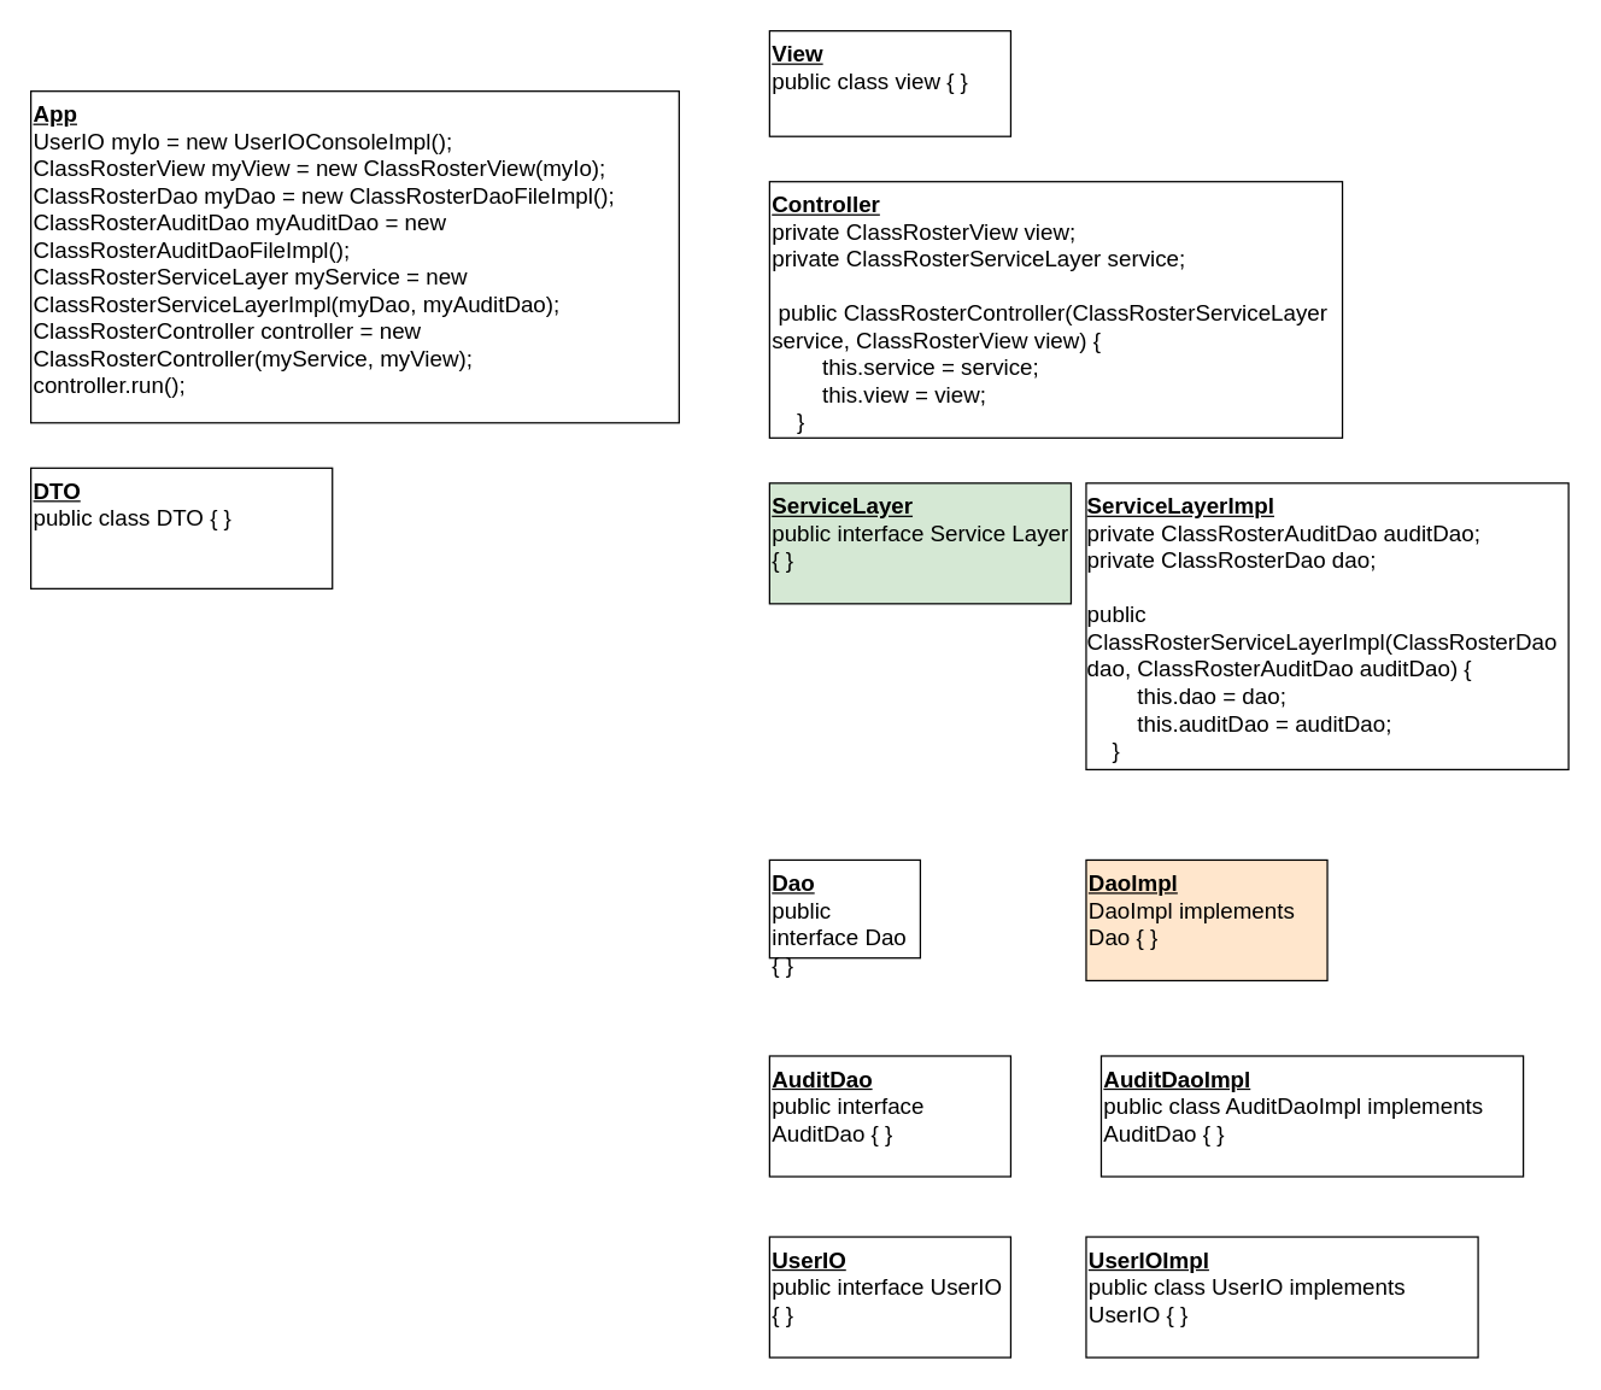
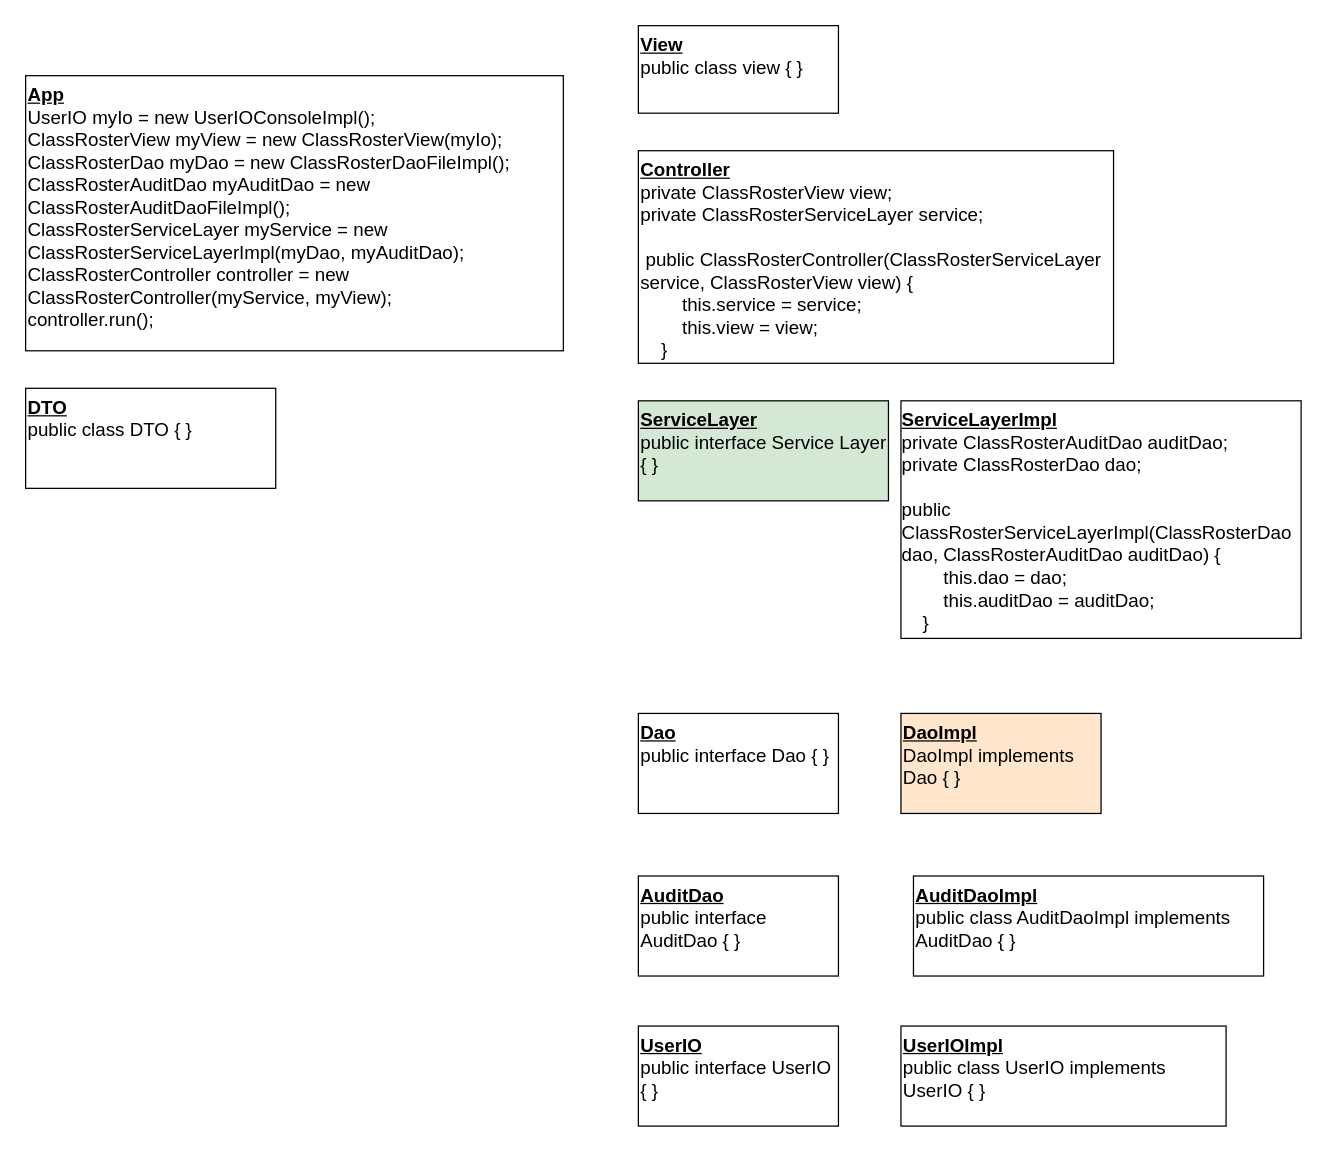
  <mxCell id="0" />
  <mxCell id="1" parent="0" />
  <mxCell id="2" value="&lt;font style=&quot;font-size: 15px;&quot;&gt;&lt;u style=&quot;font-size: 15px;&quot;&gt;&lt;b style=&quot;font-size: 15px;&quot;&gt;App&lt;/b&gt;&lt;/u&gt;&lt;br style=&quot;font-size: 15px;&quot;&gt;&lt;/font&gt;&lt;div style=&quot;font-size: 15px;&quot;&gt;&lt;font style=&quot;font-size: 15px;&quot;&gt;UserIO myIo = new UserIOConsoleImpl();&lt;/font&gt;&lt;/div&gt;&lt;div style=&quot;font-size: 15px;&quot;&gt;&lt;font style=&quot;font-size: 15px;&quot;&gt;ClassRosterView myView = new ClassRosterView(myIo);&lt;/font&gt;&lt;/div&gt;&lt;div style=&quot;font-size: 15px;&quot;&gt;&lt;font style=&quot;font-size: 15px;&quot;&gt;ClassRosterDao myDao = new ClassRosterDaoFileImpl();&amp;nbsp; &amp;nbsp; &amp;nbsp; &amp;nbsp;&amp;nbsp;&lt;/font&gt;&lt;/div&gt;&lt;div style=&quot;font-size: 15px;&quot;&gt;&lt;font style=&quot;font-size: 15px;&quot;&gt;ClassRosterAuditDao myAuditDao = new ClassRosterAuditDaoFileImpl();&lt;/font&gt;&lt;/div&gt;&lt;div style=&quot;font-size: 15px;&quot;&gt;&lt;font style=&quot;font-size: 15px;&quot;&gt;ClassRosterServiceLayer myService = new ClassRosterServiceLayerImpl(myDao, myAuditDao);&lt;/font&gt;&lt;/div&gt;&lt;div style=&quot;font-size: 15px;&quot;&gt;&lt;font style=&quot;font-size: 15px;&quot;&gt;ClassRosterController controller = new ClassRosterController(myService, myView);&lt;/font&gt;&lt;/div&gt;&lt;div style=&quot;font-size: 15px;&quot;&gt;&lt;font style=&quot;font-size: 15px;&quot;&gt;controller.run();&lt;/font&gt;&lt;/div&gt;" style="rounded=0;whiteSpace=wrap;html=1;hachureGap=4;align=left;verticalAlign=top;fontSize=15;" vertex="1" parent="1"><mxGeometry x="20" y="60" width="430" height="220" as="geometry" /></mxCell>
  <mxCell id="3" value="&lt;u style=&quot;font-size: 15px;&quot;&gt;&lt;b style=&quot;font-size: 15px;&quot;&gt;Controller&lt;/b&gt;&lt;/u&gt;&lt;br style=&quot;font-size: 15px;&quot;&gt;private ClassRosterView view;&lt;br style=&quot;font-size: 15px;&quot;&gt;private ClassRosterServiceLayer service;&lt;br style=&quot;font-size: 15px;&quot;&gt;&amp;nbsp; &amp;nbsp;&amp;nbsp;&lt;br style=&quot;font-size: 15px;&quot;&gt;&amp;nbsp;public ClassRosterController(ClassRosterServiceLayer service, ClassRosterView view) {&lt;br style=&quot;font-size: 15px;&quot;&gt;&amp;nbsp; &amp;nbsp; &amp;nbsp; &amp;nbsp; this.service = service;&lt;br style=&quot;font-size: 15px;&quot;&gt;&amp;nbsp; &amp;nbsp; &amp;nbsp; &amp;nbsp; this.view = view;&lt;br style=&quot;font-size: 15px;&quot;&gt;&amp;nbsp; &amp;nbsp; }" style="rounded=0;whiteSpace=wrap;html=1;hachureGap=4;fontSize=15;align=left;verticalAlign=top;" vertex="1" parent="1"><mxGeometry x="510" y="120" width="380" height="170" as="geometry" /></mxCell>
- <mxCell id="4" value="&lt;div style=&quot;font-size: 15px;&quot;&gt;&lt;u style=&quot;background-color: initial; font-size: 15px;&quot;&gt;&lt;b style=&quot;font-size: 15px;&quot;&gt;Dao&lt;/b&gt;&lt;/u&gt;&lt;/div&gt;public interface Dao { }" style="rounded=0;whiteSpace=wrap;html=1;hachureGap=4;fontSize=15;align=left;verticalAlign=top;" vertex="1" parent="1"><mxGeometry x="510" y="570" width="100" height="65" as="geometry" /></mxCell>
+ <mxCell id="4" value="&lt;div style=&quot;font-size: 15px;&quot;&gt;&lt;u style=&quot;background-color: initial; font-size: 15px;&quot;&gt;&lt;b style=&quot;font-size: 15px;&quot;&gt;Dao&lt;/b&gt;&lt;/u&gt;&lt;/div&gt;public interface Dao { }" style="rounded=0;whiteSpace=wrap;html=1;hachureGap=4;fontSize=15;align=left;verticalAlign=top;" vertex="1" parent="1"><mxGeometry x="510" y="570" width="160" height="80" as="geometry" /></mxCell>
  <mxCell id="5" value="&lt;div style=&quot;font-size: 15px;&quot;&gt;&lt;b style=&quot;background-color: initial; font-size: 15px;&quot;&gt;&lt;u style=&quot;font-size: 15px;&quot;&gt;DaoImpl&lt;/u&gt;&lt;/b&gt;&lt;/div&gt;DaoImpl implements Dao { }" style="rounded=0;whiteSpace=wrap;html=1;hachureGap=4;fontSize=15;align=left;horizontal=1;verticalAlign=top;fillColor=#ffe6cc;" vertex="1" parent="1"><mxGeometry x="720" y="570" width="160" height="80" as="geometry" /></mxCell>
  <mxCell id="6" value="&lt;div style=&quot;font-size: 15px;&quot;&gt;&lt;b style=&quot;background-color: initial; font-size: 15px;&quot;&gt;&lt;u style=&quot;font-size: 15px;&quot;&gt;View&lt;/u&gt;&lt;/b&gt;&lt;/div&gt;public class view { }" style="rounded=0;whiteSpace=wrap;html=1;hachureGap=4;fontSize=15;verticalAlign=top;align=left;" vertex="1" parent="1"><mxGeometry x="510" y="20" width="160" height="70" as="geometry" /></mxCell>
  <mxCell id="7" value="&lt;div style=&quot;font-size: 15px;&quot;&gt;&lt;span style=&quot;background-color: initial; font-size: 15px;&quot;&gt;&lt;b style=&quot;font-size: 15px;&quot;&gt;&lt;u style=&quot;font-size: 15px;&quot;&gt;UserIO&lt;/u&gt;&lt;/b&gt;&lt;/span&gt;&lt;/div&gt;&lt;div style=&quot;font-size: 15px;&quot;&gt;&lt;span style=&quot;background-color: initial; font-size: 15px;&quot;&gt;public interface UserIO { }&lt;/span&gt;&lt;/div&gt;" style="rounded=0;whiteSpace=wrap;html=1;hachureGap=4;fontSize=15;verticalAlign=top;align=left;" vertex="1" parent="1"><mxGeometry x="510" y="820" width="160" height="80" as="geometry" /></mxCell>
  <mxCell id="8" value="&lt;b style=&quot;font-size: 15px;&quot;&gt;&lt;u style=&quot;font-size: 15px;&quot;&gt;UserIOImpl&lt;/u&gt;&lt;/b&gt;&lt;br style=&quot;font-size: 15px;&quot;&gt;public class UserIO implements UserIO { }&amp;nbsp;" style="rounded=0;whiteSpace=wrap;html=1;hachureGap=4;fontSize=15;align=left;verticalAlign=top;" vertex="1" parent="1"><mxGeometry x="720" y="820" width="260" height="80" as="geometry" /></mxCell>
  <mxCell id="9" value="&lt;div style=&quot;font-size: 15px;&quot;&gt;&lt;span style=&quot;background-color: initial; font-size: 15px;&quot;&gt;&lt;b style=&quot;font-size: 15px;&quot;&gt;&lt;u style=&quot;font-size: 15px;&quot;&gt;AuditDao&lt;/u&gt;&lt;/b&gt;&lt;/span&gt;&lt;/div&gt;&lt;div style=&quot;font-size: 15px;&quot;&gt;&lt;span style=&quot;background-color: initial; font-size: 15px;&quot;&gt;public interface AuditDao { }&lt;/span&gt;&lt;/div&gt;" style="rounded=0;whiteSpace=wrap;html=1;hachureGap=4;fontSize=15;verticalAlign=top;align=left;" vertex="1" parent="1"><mxGeometry x="510" y="700" width="160" height="80" as="geometry" /></mxCell>
  <mxCell id="10" value="&lt;b style=&quot;font-size: 15px;&quot;&gt;&lt;u style=&quot;font-size: 15px;&quot;&gt;AuditDaoImpl&lt;/u&gt;&lt;/b&gt;&lt;br style=&quot;font-size: 15px;&quot;&gt;public class AuditDaoImpl implements AuditDao { }&amp;nbsp;" style="rounded=0;whiteSpace=wrap;html=1;hachureGap=4;fontSize=15;align=left;verticalAlign=top;" vertex="1" parent="1"><mxGeometry x="730" y="700" width="280" height="80" as="geometry" /></mxCell>
  <mxCell id="11" value="&lt;b style=&quot;font-size: 15px;&quot;&gt;&lt;u style=&quot;font-size: 15px;&quot;&gt;DTO&lt;/u&gt;&lt;/b&gt;&lt;br style=&quot;font-size: 15px;&quot;&gt;public class DTO { }&amp;nbsp;" style="rounded=0;whiteSpace=wrap;html=1;hachureGap=4;fontSize=15;align=left;verticalAlign=top;" vertex="1" parent="1"><mxGeometry x="20" y="310" width="200" height="80" as="geometry" /></mxCell>
  <mxCell id="12" value="&lt;div style=&quot;font-size: 15px;&quot;&gt;&lt;b style=&quot;background-color: initial; font-size: 15px;&quot;&gt;&lt;u style=&quot;font-size: 15px;&quot;&gt;ServiceLayer&lt;/u&gt;&lt;/b&gt;&lt;/div&gt;&lt;div style=&quot;font-size: 15px;&quot;&gt;&lt;span style=&quot;background-color: initial; font-size: 15px;&quot;&gt;public interface Service Layer { }&lt;/span&gt;&lt;/div&gt;" style="rounded=0;whiteSpace=wrap;html=1;hachureGap=4;fontSize=15;align=left;verticalAlign=top;fillColor=#d5e8d4;" vertex="1" parent="1"><mxGeometry x="510" y="320" width="200" height="80" as="geometry" /></mxCell>
  <mxCell id="13" value="&lt;div style=&quot;text-align: left; font-size: 15px;&quot;&gt;&lt;span style=&quot;background-color: initial; font-size: 15px;&quot;&gt;&lt;b style=&quot;font-size: 15px;&quot;&gt;&lt;u style=&quot;font-size: 15px;&quot;&gt;ServiceLayerImpl&lt;/u&gt;&lt;/b&gt;&lt;/span&gt;&lt;/div&gt;&lt;div style=&quot;text-align: left; font-size: 15px;&quot;&gt;private ClassRosterAuditDao auditDao;&amp;nbsp;&lt;/div&gt;&lt;div style=&quot;text-align: left; font-size: 15px;&quot;&gt;private ClassRosterDao dao;&lt;/div&gt;&lt;div style=&quot;text-align: left; font-size: 15px;&quot;&gt;&amp;nbsp; &amp;nbsp;&amp;nbsp;&lt;/div&gt;&lt;div style=&quot;text-align: left; font-size: 15px;&quot;&gt;public ClassRosterServiceLayerImpl(ClassRosterDao dao, ClassRosterAuditDao auditDao) {&lt;/div&gt;&lt;div style=&quot;text-align: left; font-size: 15px;&quot;&gt;&amp;nbsp; &amp;nbsp; &amp;nbsp; &amp;nbsp; this.dao = dao;&lt;/div&gt;&lt;div style=&quot;text-align: left; font-size: 15px;&quot;&gt;&amp;nbsp; &amp;nbsp; &amp;nbsp; &amp;nbsp; this.auditDao = auditDao;&lt;/div&gt;&lt;div style=&quot;text-align: left; font-size: 15px;&quot;&gt;&amp;nbsp; &amp;nbsp; }&lt;/div&gt;" style="rounded=0;whiteSpace=wrap;html=1;hachureGap=4;fontSize=15;verticalAlign=top;" vertex="1" parent="1"><mxGeometry x="720" y="320" width="320" height="190" as="geometry" /></mxCell>
